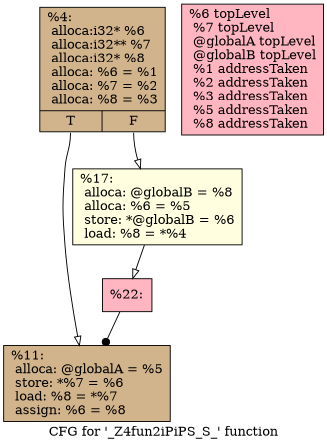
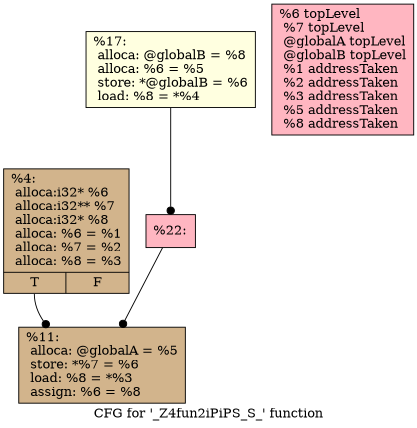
  digraph {
    label="CFG for '_Z4fun2iPiPS_S_' function"
    node [fillcolor=tan shape=record style=filled]
    edge [arrowhead=dot]
    n1 [label="{%4:\l alloca:i32* %6\l alloca:i32** %7\l alloca:i32* %8\l alloca: %6 = %1\l alloca: %7 = %2\l alloca: %8 = %3\l |{<s0>T|<s1>F}}"]
-   n2 [label="{%11:\l alloca: @globalA = %5\l store: *%7 = %6\l load: %8 = *%7\l assign: %6 = %8\l }"]
+   n2 [label="{%11:\l alloca: @globalA = %5\l store: *%7 = %6\l load: %8 = *%3\l assign: %6 = %8\l }"]
    n3 [fillcolor=lightyellow label="{%17:\l alloca: @globalB = %8\l alloca: %6 = %5\l store: *@globalB = %6\l load: %8 = *%4\l }"]
    n4 [fillcolor=lightpink label="{%22:\l }"]
    n5 [fillcolor=lightpink label="{%6 topLevel\l %7 topLevel\l @globalA topLevel\l @globalB topLevel\l %1 addressTaken\l %2 addressTaken\l %3 addressTaken\l %5 addressTaken\l %8 addressTaken\l }"]
-   n1 -> n2 [arrowhead=onormal tailport=s0]
-   n1 -> n3 [arrowhead=onormal tailport=s1]
-   n3 -> n4 [arrowhead=onormal]
+   n1 -> n2 [tailport=s0]
+   n3 -> n4
    n4 -> n2
  }
